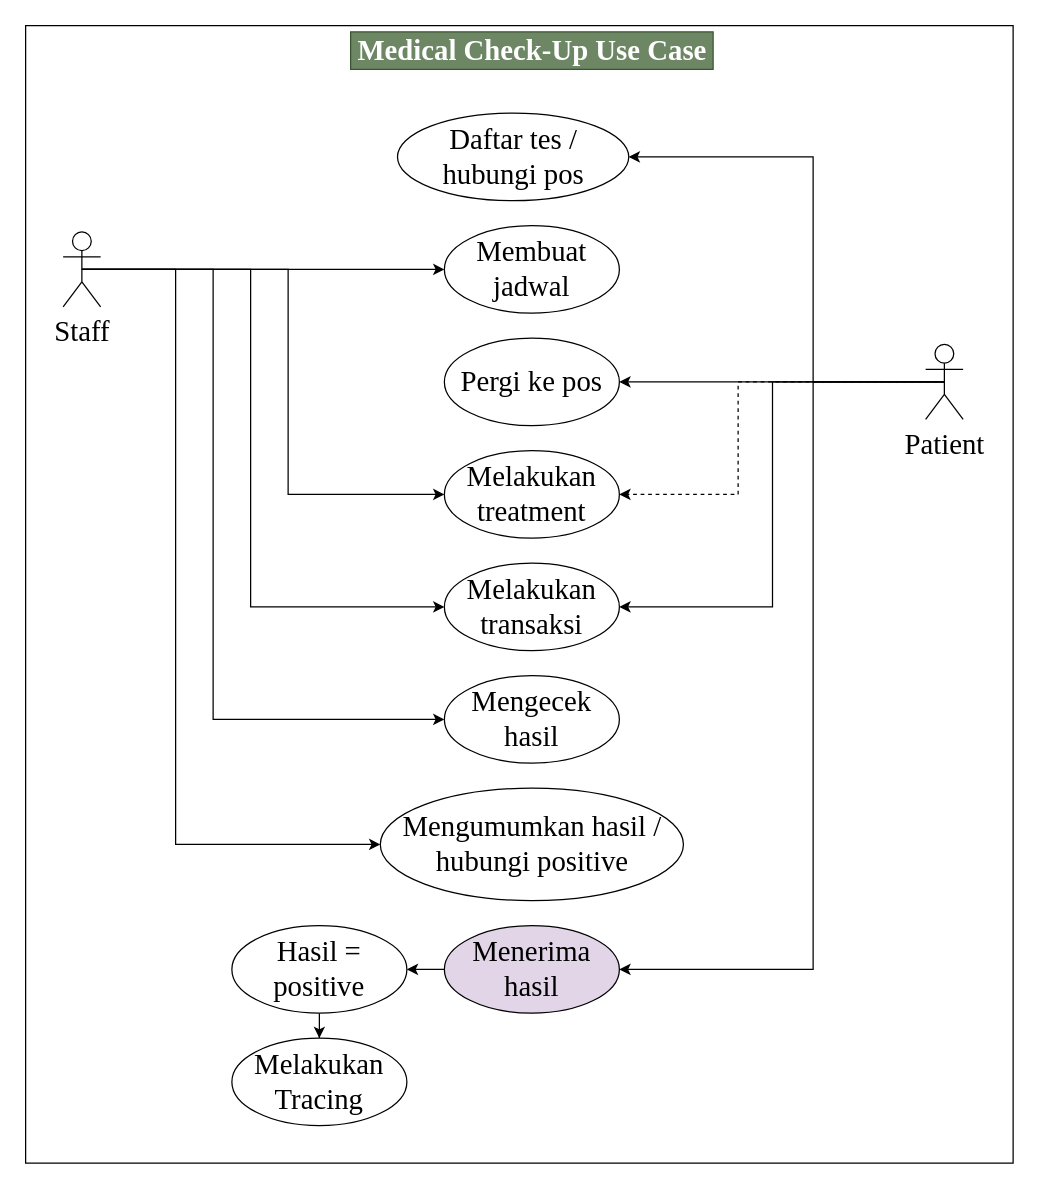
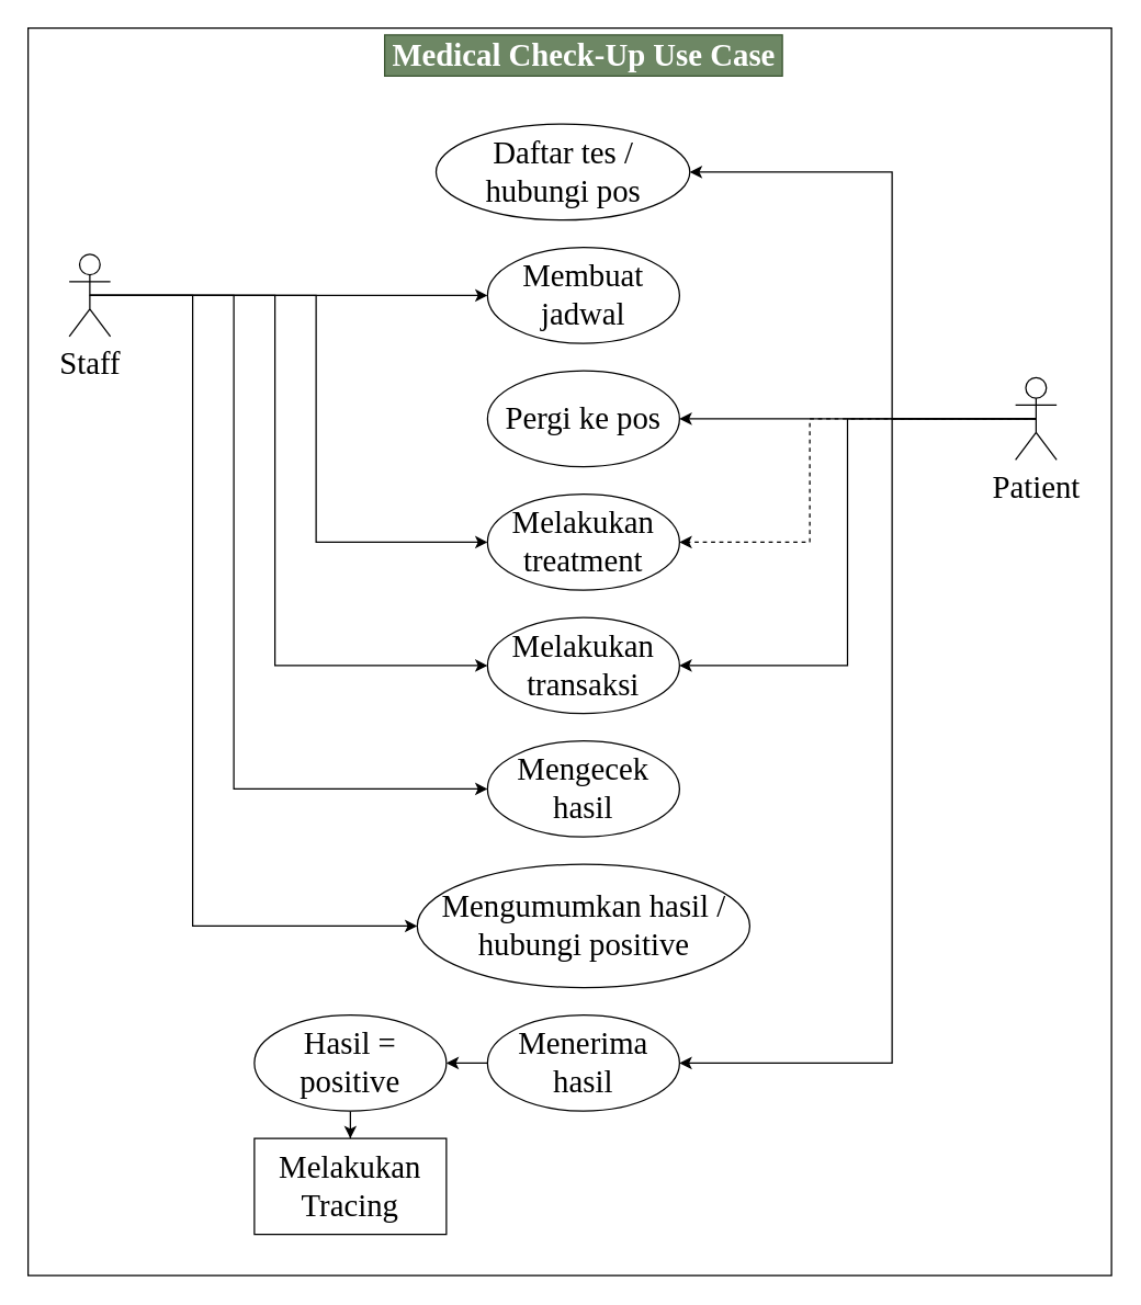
  <mxCell id="0" />
  <mxCell id="1" parent="0" />
  <mxCell id="2" value="" style="verticalLabelPosition=bottom;verticalAlign=top;html=1;shape=mxgraph.basic.rect;fillColor2=none;strokeWidth=1;size=20;indent=5;fontFamily=Times New Roman;fontSize=23;noLabel=1;fontColor=none;labelBackgroundColor=none;" vertex="1" parent="1"><mxGeometry x="20" width="790" height="910" as="geometry" y="20" /></mxCell>
  <mxCell id="3" value="Medical Check-Up Use Case" style="text;html=1;align=center;verticalAlign=middle;resizable=0;points=[];autosize=1;fillColor=#6d8764;strokeColor=#3A5431;fontColor=#ffffff;fontFamily=Times New Roman;fontStyle=1;fontSize=23;" vertex="1" parent="1"><mxGeometry x="280" y="25" width="290" height="30" as="geometry" /></mxCell>
  <mxCell id="4" style="edgeStyle=orthogonalEdgeStyle;rounded=0;orthogonalLoop=1;jettySize=auto;html=1;exitX=0.5;exitY=0.5;exitDx=0;exitDy=0;exitPerimeter=0;entryX=0;entryY=0.5;entryDx=0;entryDy=0;fontFamily=Times New Roman;fontSize=23;" edge="1" parent="1" source="9" target="16"><mxGeometry relative="1" as="geometry" /></mxCell>
  <mxCell id="5" style="edgeStyle=orthogonalEdgeStyle;rounded=0;orthogonalLoop=1;jettySize=auto;html=1;exitX=0.5;exitY=0.5;exitDx=0;exitDy=0;exitPerimeter=0;entryX=0;entryY=0.5;entryDx=0;entryDy=0;fontFamily=Times New Roman;fontSize=23;" edge="1" parent="1" source="9" target="17"><mxGeometry relative="1" as="geometry"><Array as="points"><mxPoint x="230" y="215" /><mxPoint x="230" y="395" /></Array></mxGeometry></mxCell>
  <mxCell id="6" style="edgeStyle=orthogonalEdgeStyle;rounded=0;orthogonalLoop=1;jettySize=auto;html=1;exitX=0.5;exitY=0.5;exitDx=0;exitDy=0;exitPerimeter=0;entryX=0;entryY=0.5;entryDx=0;entryDy=0;fontFamily=Times New Roman;fontSize=23;" edge="1" parent="1" source="9" target="20"><mxGeometry relative="1" as="geometry"><Array as="points"><mxPoint x="170" y="215" /><mxPoint x="170" y="575" /></Array></mxGeometry></mxCell>
  <mxCell id="7" style="edgeStyle=orthogonalEdgeStyle;rounded=0;orthogonalLoop=1;jettySize=auto;html=1;exitX=0.5;exitY=0.5;exitDx=0;exitDy=0;exitPerimeter=0;entryX=0;entryY=0.5;entryDx=0;entryDy=0;fontFamily=Times New Roman;fontSize=23;" edge="1" parent="1" source="9" target="21"><mxGeometry relative="1" as="geometry"><Array as="points"><mxPoint x="140" y="215" /><mxPoint x="140" y="675" /></Array></mxGeometry></mxCell>
  <mxCell id="8" style="edgeStyle=orthogonalEdgeStyle;rounded=0;orthogonalLoop=1;jettySize=auto;html=1;exitX=0.5;exitY=0.5;exitDx=0;exitDy=0;exitPerimeter=0;entryX=0;entryY=0.5;entryDx=0;entryDy=0;fontFamily=Times New Roman;fontSize=23;" edge="1" parent="1" source="9" target="24"><mxGeometry relative="1" as="geometry"><Array as="points"><mxPoint x="200" y="215" /><mxPoint x="200" y="485" /></Array></mxGeometry></mxCell>
  <mxCell id="9" value="Staff" style="shape=umlActor;verticalLabelPosition=bottom;verticalAlign=top;html=1;fontFamily=Times New Roman;fontSize=23;" vertex="1" parent="1"><mxGeometry x="50" y="185" width="30" height="60" as="geometry" /></mxCell>
  <mxCell id="10" style="edgeStyle=orthogonalEdgeStyle;rounded=0;orthogonalLoop=1;jettySize=auto;html=1;exitX=0.5;exitY=0.5;exitDx=0;exitDy=0;exitPerimeter=0;entryX=1;entryY=0.5;entryDx=0;entryDy=0;fontFamily=Times New Roman;fontSize=23;dashed=1;" edge="1" parent="1" source="15" target="17"><mxGeometry relative="1" as="geometry"><Array as="points"><mxPoint x="590" y="305" /><mxPoint x="590" y="395" /></Array></mxGeometry></mxCell>
  <mxCell id="11" style="edgeStyle=orthogonalEdgeStyle;rounded=0;orthogonalLoop=1;jettySize=auto;html=1;exitX=0.5;exitY=0.5;exitDx=0;exitDy=0;exitPerimeter=0;entryX=1;entryY=0.5;entryDx=0;entryDy=0;fontFamily=Times New Roman;fontSize=23;" edge="1" parent="1" source="15" target="18"><mxGeometry relative="1" as="geometry"><Array as="points"><mxPoint x="650" y="305" /><mxPoint x="650" y="125" /></Array></mxGeometry></mxCell>
  <mxCell id="12" style="edgeStyle=orthogonalEdgeStyle;rounded=0;orthogonalLoop=1;jettySize=auto;html=1;exitX=0.5;exitY=0.5;exitDx=0;exitDy=0;exitPerimeter=0;entryX=1;entryY=0.5;entryDx=0;entryDy=0;fontFamily=Times New Roman;fontSize=23;" edge="1" parent="1" source="15" target="19"><mxGeometry relative="1" as="geometry"><Array as="points"><mxPoint x="690" y="305" /><mxPoint x="690" y="305" /></Array></mxGeometry></mxCell>
  <mxCell id="13" style="edgeStyle=orthogonalEdgeStyle;rounded=0;orthogonalLoop=1;jettySize=auto;html=1;exitX=0.5;exitY=0.5;exitDx=0;exitDy=0;exitPerimeter=0;entryX=1;entryY=0.5;entryDx=0;entryDy=0;fontFamily=Times New Roman;fontSize=23;" edge="1" parent="1" source="15" target="23"><mxGeometry relative="1" as="geometry"><Array as="points"><mxPoint x="650" y="305" /><mxPoint x="650" y="775" /></Array></mxGeometry></mxCell>
  <mxCell id="14" style="edgeStyle=orthogonalEdgeStyle;rounded=0;orthogonalLoop=1;jettySize=auto;html=1;exitX=0.5;exitY=0.5;exitDx=0;exitDy=0;exitPerimeter=0;entryX=1;entryY=0.5;entryDx=0;entryDy=0;fontFamily=Times New Roman;fontSize=23;" edge="1" parent="1" source="15" target="24"><mxGeometry relative="1" as="geometry" /></mxCell>
  <mxCell id="15" value="Patient" style="shape=umlActor;verticalLabelPosition=bottom;verticalAlign=top;html=1;fontFamily=Times New Roman;fontSize=23;" vertex="1" parent="1"><mxGeometry x="740" y="275" width="30" height="60" as="geometry" /></mxCell>
  <mxCell id="16" value="Membuat jadwal" style="ellipse;whiteSpace=wrap;html=1;fontFamily=Times New Roman;fontSize=23;" vertex="1" parent="1"><mxGeometry x="355" y="180" width="140" height="70" as="geometry" /></mxCell>
  <mxCell id="17" value="Melakukan treatment" style="ellipse;whiteSpace=wrap;html=1;fontFamily=Times New Roman;fontSize=23;" vertex="1" parent="1"><mxGeometry x="355" y="360" width="140" height="70" as="geometry" /></mxCell>
  <mxCell id="18" value="Daftar tes / hubungi pos" style="ellipse;whiteSpace=wrap;html=1;fontFamily=Times New Roman;fontSize=23;" vertex="1" parent="1"><mxGeometry x="317.5" y="90" width="185" height="70" as="geometry" /></mxCell>
  <mxCell id="19" value="Pergi ke pos" style="ellipse;whiteSpace=wrap;html=1;fontFamily=Times New Roman;fontSize=23;" vertex="1" parent="1"><mxGeometry x="355" y="270" width="140" height="70" as="geometry" /></mxCell>
  <mxCell id="20" value="Mengecek hasil" style="ellipse;whiteSpace=wrap;html=1;fontFamily=Times New Roman;fontSize=23;" vertex="1" parent="1"><mxGeometry x="355" y="540" width="140" height="70" as="geometry" /></mxCell>
  <mxCell id="21" value="Mengumumkan hasil / hubungi positive" style="ellipse;whiteSpace=wrap;html=1;fontFamily=Times New Roman;fontSize=23;" vertex="1" parent="1"><mxGeometry x="303.75" y="630" width="242.5" height="90" as="geometry" /></mxCell>
  <mxCell id="22" style="edgeStyle=orthogonalEdgeStyle;rounded=0;orthogonalLoop=1;jettySize=auto;html=1;exitX=0;exitY=0.5;exitDx=0;exitDy=0;entryX=1;entryY=0.5;entryDx=0;entryDy=0;fontFamily=Times New Roman;fontSize=23;" edge="1" parent="1" source="23" target="26"><mxGeometry relative="1" as="geometry" /></mxCell>
- <mxCell id="23" value="Menerima hasil" style="ellipse;whiteSpace=wrap;html=1;fontFamily=Times New Roman;fontSize=23;fillColor=#e1d5e7;" vertex="1" parent="1"><mxGeometry x="355" y="740" width="140" height="70" as="geometry" /></mxCell>
+ <mxCell id="23" value="Menerima hasil" style="ellipse;whiteSpace=wrap;html=1;fontFamily=Times New Roman;fontSize=23;" vertex="1" parent="1"><mxGeometry x="355" y="740" width="140" height="70" as="geometry" /></mxCell>
  <mxCell id="24" value="Melakukan transaksi" style="ellipse;whiteSpace=wrap;html=1;fontFamily=Times New Roman;fontSize=23;" vertex="1" parent="1"><mxGeometry x="355" y="450" width="140" height="70" as="geometry" /></mxCell>
  <mxCell id="25" style="edgeStyle=orthogonalEdgeStyle;rounded=0;orthogonalLoop=1;jettySize=auto;html=1;fontFamily=Times New Roman;fontSize=23;" edge="1" parent="1" source="26" target="27"><mxGeometry relative="1" as="geometry" /></mxCell>
  <mxCell id="26" value="Hasil = positive" style="ellipse;whiteSpace=wrap;html=1;fontFamily=Times New Roman;fontSize=23;" vertex="1" parent="1"><mxGeometry x="185" y="740" width="140" height="70" as="geometry" /></mxCell>
- <mxCell id="27" value="Melakukan Tracing" style="ellipse;whiteSpace=wrap;html=1;fontFamily=Times New Roman;fontSize=23;" vertex="1" parent="1"><mxGeometry x="185" y="830" width="140" height="70" as="geometry" /></mxCell>
+ <mxCell id="27" value="Melakukan Tracing" style="whiteSpace=wrap;html=1;fontFamily=Times New Roman;fontSize=23;rounded=0;" vertex="1" parent="1"><mxGeometry x="185" y="830" width="140" height="70" as="geometry" /></mxCell>
